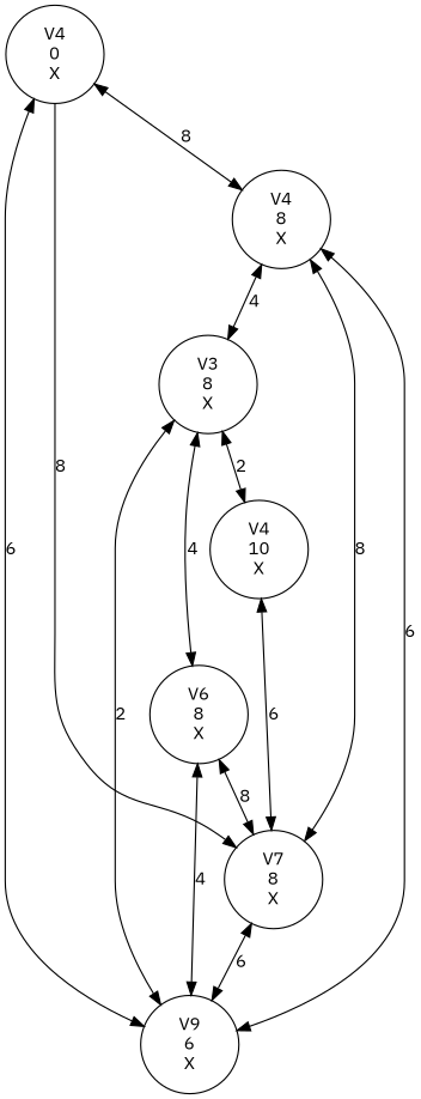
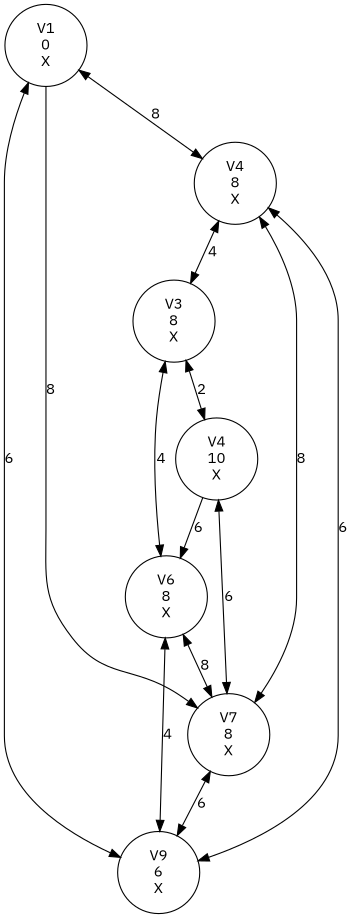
  digraph {
    fontname="IBM Plex Sans"
    node [fontname="IBM Plex Sans" shape=circle]
    edge [dir=both fontname="IBM Plex Sans"]
-   n1 [label="V4\n0\nX"]
+   n1 [label="V1\n0\nX"]
    n2 [label="V4\n8\nX"]
    n3 [label="V7\n8\nX"]
    n4 [label="V9\n6\nX"]
    n5 [label="V3\n8\nX"]
    n6 [label="V4\n10\nX"]
    n7 [label="V6\n8\nX"]
    n1 -> n2 [label=8]
    n1 -> n3 [label=8 dir=""]
    n1 -> n4 [label=6]
    n2 -> n3 [label=8]
    n2 -> n4 [label=6]
    n2 -> n5 [label=4]
    n3 -> n4 [label=6]
-   n5 -> n4 [label=2]
    n5 -> n6 [label=2]
    n5 -> n7 [label=4]
    n6 -> n3 [label=6]
+   n6 -> n7 [label=6 dir=""]
    n7 -> n3 [label=8]
    n7 -> n4 [label=4]
  }
